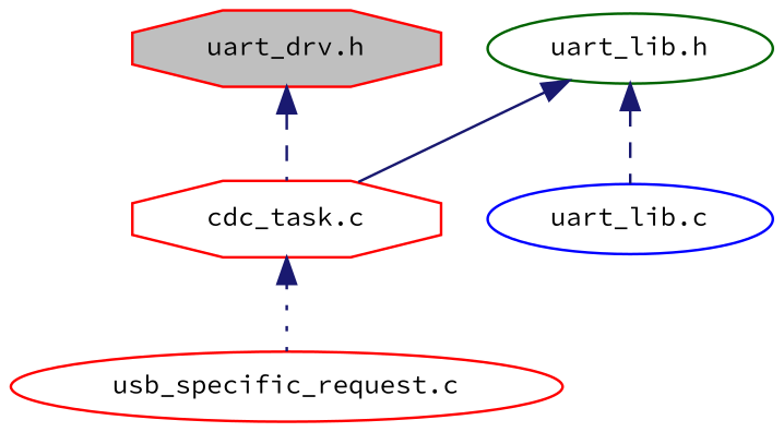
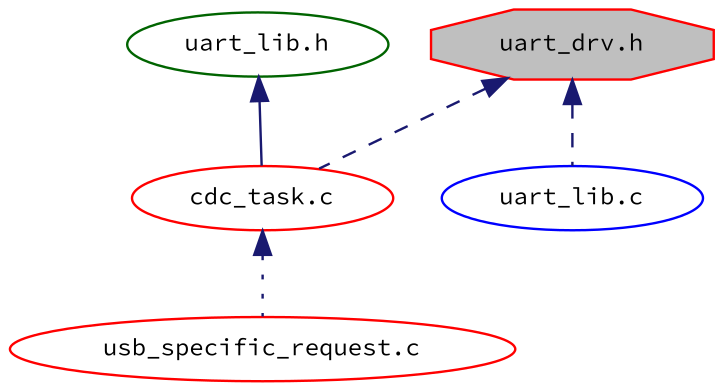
  digraph {
    fontname="Source Code Pro"
    node [color=red fillcolor=white fontname="Source Code Pro" fontsize=10 shape=ellipse style=filled]
    edge [color=midnightblue dir=back fontname="Source Code Pro" fontsize=10 labelfontname="FreeSans.ttf" labelfontsize=10 style=dashed]
    n1 [fillcolor=grey75 fontcolor=black height=0.2 label="uart_drv.h" shape=octagon width=0.4]
-   n2 [height=0.2 label="cdc_task.c" shape=octagon width=0.4]
+   n2 [height=0.2 label="cdc_task.c" width=0.4]
    n3 [color=darkgreen height=0.2 label="uart_lib.h" width=0.4]
    n4 [color=blue height=0.2 label="uart_lib.c" width=0.4]
    n5 [height=0.2 label="usb_specific_request.c" width=0.4]
    n1 -> n2
    n2 -> n5 [style=dotted]
    n3 -> n2 [style=solid]
-   n3 -> n4
+   n1 -> n4
  }
